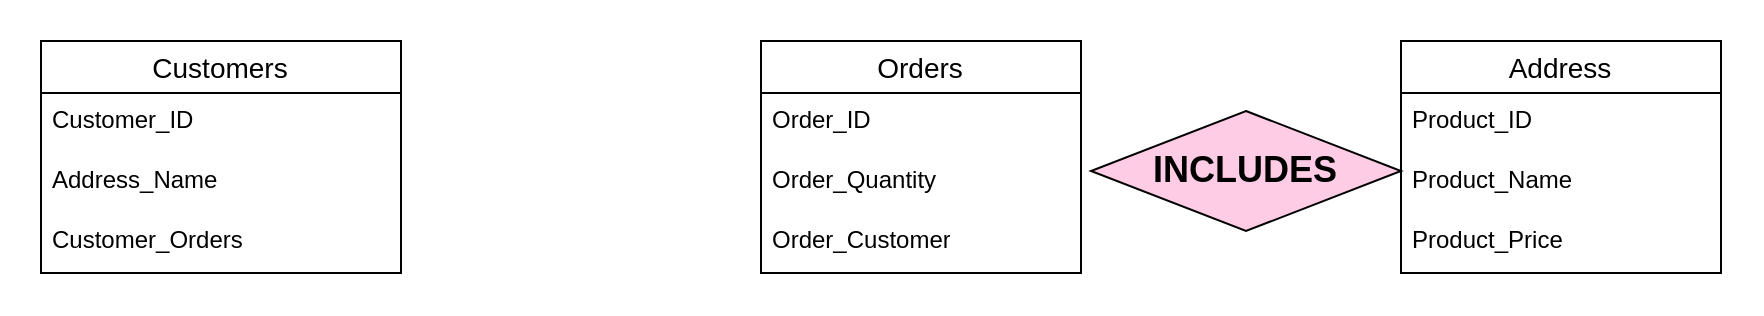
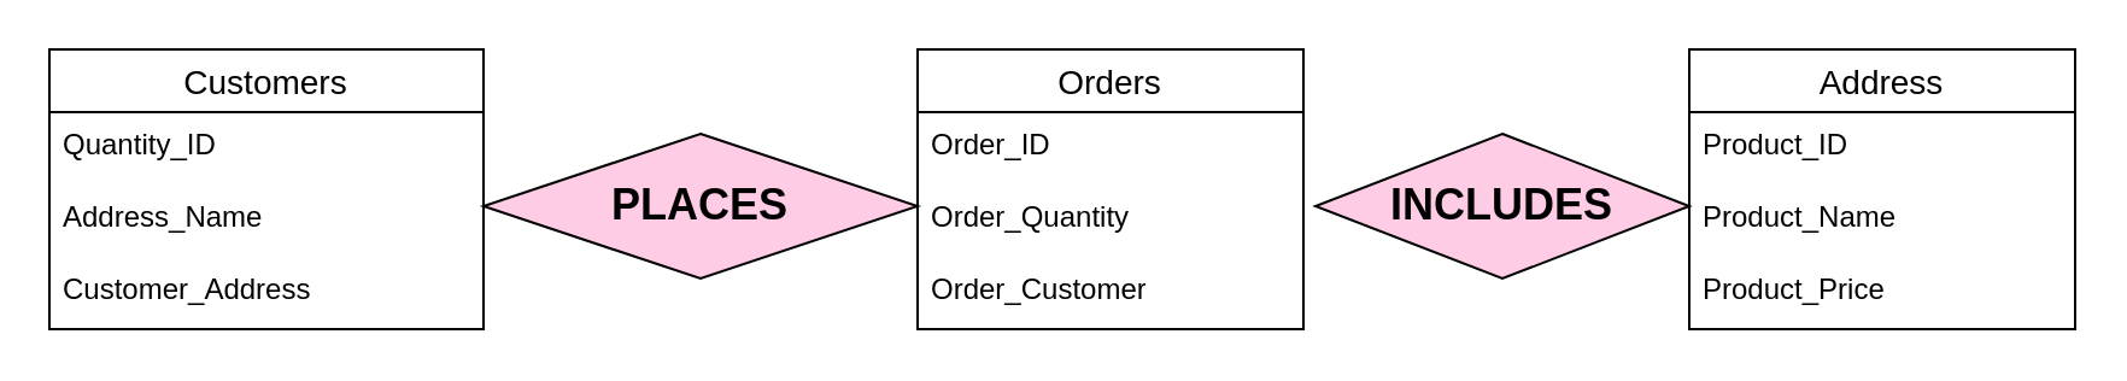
  <mxCell id="0" />
  <mxCell id="1" parent="0" />
  <mxCell id="2" style="edgeStyle=orthogonalEdgeStyle;rounded=0;orthogonalLoop=1;jettySize=auto;html=1;exitX=1;exitY=0.5;exitDx=0;exitDy=0;" edge="1" parent="1" source="3"><mxGeometry relative="1" as="geometry"><mxPoint x="690" y="85" as="targetPoint" /><Array as="points"><mxPoint x="665" y="85" /><mxPoint x="665" y="85" /></Array></mxGeometry></mxCell>
  <mxCell id="3" value="&lt;h2&gt;INCLUDES&lt;/h2&gt;" style="shape=rhombus;perimeter=rhombusPerimeter;whiteSpace=wrap;html=1;align=center;fillColor=#FFCCE6;" vertex="1" parent="1"><mxGeometry x="545" y="55" width="155" height="60" as="geometry" /></mxCell>
+ <mxCell id="4" value="&lt;h2&gt;PLACES&lt;/h2&gt;" style="shape=rhombus;perimeter=rhombusPerimeter;whiteSpace=wrap;html=1;align=center;fillColor=#FFCCE6;" vertex="1" parent="1"><mxGeometry x="200" y="55" width="180" height="60" as="geometry" /></mxCell>
  <mxCell id="5" value="Customers" style="swimlane;fontStyle=0;childLayout=stackLayout;horizontal=1;startSize=26;horizontalStack=0;resizeParent=1;resizeParentMax=0;resizeLast=0;collapsible=1;marginBottom=0;align=center;fontSize=14;" vertex="1" parent="1"><mxGeometry y="20" width="180" height="116" as="geometry" x="20" /></mxCell>
- <mxCell id="6" value="Customer_ID" style="text;strokeColor=none;fillColor=none;spacingLeft=4;spacingRight=4;overflow=hidden;rotatable=0;points=[[0,0.5],[1,0.5]];portConstraint=eastwest;fontSize=12;whiteSpace=wrap;html=1;" vertex="1" parent="5"><mxGeometry y="26" width="180" height="30" as="geometry" /></mxCell>
+ <mxCell id="6" value="Quantity_ID" style="text;strokeColor=none;fillColor=none;spacingLeft=4;spacingRight=4;overflow=hidden;rotatable=0;points=[[0,0.5],[1,0.5]];portConstraint=eastwest;fontSize=12;whiteSpace=wrap;html=1;" vertex="1" parent="5"><mxGeometry y="26" width="180" height="30" as="geometry" /></mxCell>
  <mxCell id="7" value="Address_Name" style="text;strokeColor=none;fillColor=none;spacingLeft=4;spacingRight=4;overflow=hidden;rotatable=0;points=[[0,0.5],[1,0.5]];portConstraint=eastwest;fontSize=12;whiteSpace=wrap;html=1;" vertex="1" parent="5"><mxGeometry y="56" width="180" height="30" as="geometry" /></mxCell>
- <mxCell id="8" value="Customer_Orders" style="text;strokeColor=none;fillColor=none;spacingLeft=4;spacingRight=4;overflow=hidden;rotatable=0;points=[[0,0.5],[1,0.5]];portConstraint=eastwest;fontSize=12;whiteSpace=wrap;html=1;" vertex="1" parent="5"><mxGeometry y="86" width="180" height="30" as="geometry" /></mxCell>
+ <mxCell id="8" value="Customer_Address" style="text;strokeColor=none;fillColor=none;spacingLeft=4;spacingRight=4;overflow=hidden;rotatable=0;points=[[0,0.5],[1,0.5]];portConstraint=eastwest;fontSize=12;whiteSpace=wrap;html=1;" vertex="1" parent="5"><mxGeometry y="86" width="180" height="30" as="geometry" /></mxCell>
  <mxCell id="9" value="Orders" style="swimlane;fontStyle=0;childLayout=stackLayout;horizontal=1;startSize=26;horizontalStack=0;resizeParent=1;resizeParentMax=0;resizeLast=0;collapsible=1;marginBottom=0;align=center;fontSize=14;" vertex="1" parent="1"><mxGeometry x="380" y="20" width="160" height="116" as="geometry" /></mxCell>
  <mxCell id="10" value="Order_ID" style="text;strokeColor=none;fillColor=none;spacingLeft=4;spacingRight=4;overflow=hidden;rotatable=0;points=[[0,0.5],[1,0.5]];portConstraint=eastwest;fontSize=12;whiteSpace=wrap;html=1;" vertex="1" parent="9"><mxGeometry y="26" width="160" height="30" as="geometry" /></mxCell>
  <mxCell id="11" value="Order_Quantity" style="text;strokeColor=none;fillColor=none;spacingLeft=4;spacingRight=4;overflow=hidden;rotatable=0;points=[[0,0.5],[1,0.5]];portConstraint=eastwest;fontSize=12;whiteSpace=wrap;html=1;" vertex="1" parent="9"><mxGeometry y="56" width="160" height="30" as="geometry" /></mxCell>
  <mxCell id="12" value="Order_Customer" style="text;strokeColor=none;fillColor=none;spacingLeft=4;spacingRight=4;overflow=hidden;rotatable=0;points=[[0,0.5],[1,0.5]];portConstraint=eastwest;fontSize=12;whiteSpace=wrap;html=1;" vertex="1" parent="9"><mxGeometry y="86" width="160" height="30" as="geometry" /></mxCell>
  <mxCell id="13" value="Address" style="swimlane;fontStyle=0;childLayout=stackLayout;horizontal=1;startSize=26;horizontalStack=0;resizeParent=1;resizeParentMax=0;resizeLast=0;collapsible=1;marginBottom=0;align=center;fontSize=14;" vertex="1" parent="1"><mxGeometry x="700" y="20" width="160" height="116" as="geometry" /></mxCell>
  <mxCell id="14" value="Product_ID" style="text;strokeColor=none;fillColor=none;spacingLeft=4;spacingRight=4;overflow=hidden;rotatable=0;points=[[0,0.5],[1,0.5]];portConstraint=eastwest;fontSize=12;whiteSpace=wrap;html=1;" vertex="1" parent="13"><mxGeometry y="26" width="160" height="30" as="geometry" /></mxCell>
  <mxCell id="15" value="Product_Name" style="text;strokeColor=none;fillColor=none;spacingLeft=4;spacingRight=4;overflow=hidden;rotatable=0;points=[[0,0.5],[1,0.5]];portConstraint=eastwest;fontSize=12;whiteSpace=wrap;html=1;" vertex="1" parent="13"><mxGeometry y="56" width="160" height="30" as="geometry" /></mxCell>
  <mxCell id="16" value="Product_Price" style="text;strokeColor=none;fillColor=none;spacingLeft=4;spacingRight=4;overflow=hidden;rotatable=0;points=[[0,0.5],[1,0.5]];portConstraint=eastwest;fontSize=12;whiteSpace=wrap;html=1;" vertex="1" parent="13"><mxGeometry y="86" width="160" height="30" as="geometry" /></mxCell>
